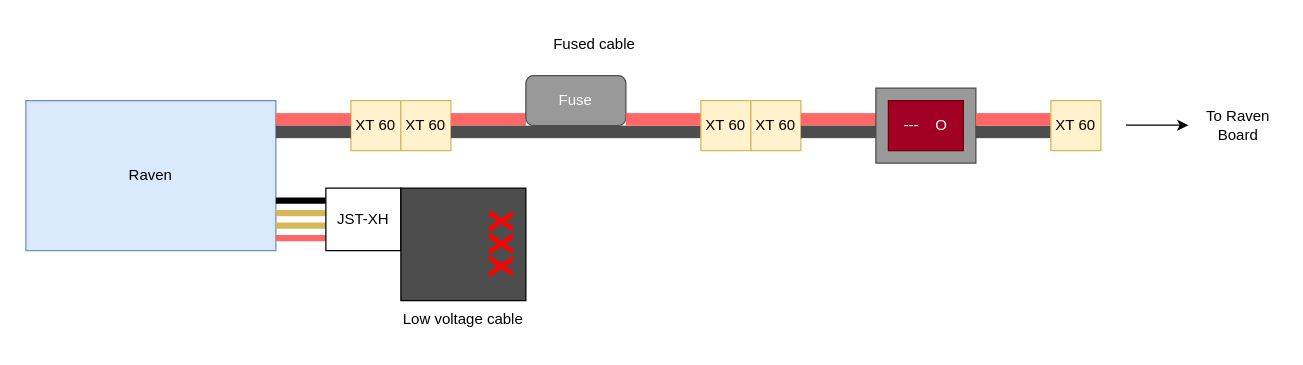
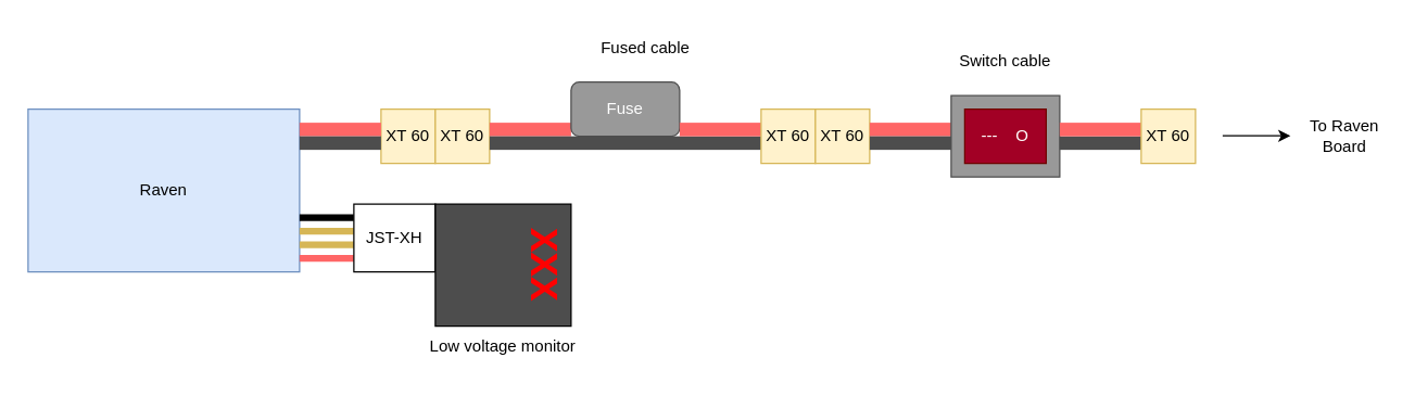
  <mxCell id="0" />
  <mxCell id="1" parent="0" />
  <mxCell id="2" value="Raven" style="rounded=0;whiteSpace=wrap;html=1;fillColor=#dae8fc;strokeColor=#6c8ebf;" parent="1" vertex="1"><mxGeometry x="20" y="80" width="200" height="120" as="geometry" /></mxCell>
  <mxCell id="3" value="XT 60" style="rounded=0;whiteSpace=wrap;html=1;fillColor=#fff2cc;strokeColor=#d6b656;" parent="1" vertex="1"><mxGeometry x="280" y="80" width="40" height="40" as="geometry" /></mxCell>
  <mxCell id="4" value="XT 60" style="rounded=0;whiteSpace=wrap;html=1;fillColor=#fff2cc;strokeColor=#d6b656;" parent="1" vertex="1"><mxGeometry x="320" y="80" width="40" height="40" as="geometry" /></mxCell>
  <mxCell id="5" value="" style="rounded=0;whiteSpace=wrap;html=1;fillColor=#FF6666;strokeColor=none;" parent="1" vertex="1"><mxGeometry x="220" y="90" width="60" height="10" as="geometry" /></mxCell>
  <mxCell id="6" value="" style="rounded=0;whiteSpace=wrap;html=1;fillColor=#4D4D4D;strokeColor=none;" parent="1" vertex="1"><mxGeometry x="220" y="100" width="60" height="10" as="geometry" /></mxCell>
  <mxCell id="7" value="" style="rounded=0;whiteSpace=wrap;html=1;fillColor=#FF6666;strokeColor=none;" parent="1" vertex="1"><mxGeometry x="360" y="90" width="60" height="10" as="geometry" /></mxCell>
  <mxCell id="8" value="" style="rounded=0;whiteSpace=wrap;html=1;fillColor=#4D4D4D;strokeColor=none;" parent="1" vertex="1"><mxGeometry x="360" y="100" width="200" height="10" as="geometry" /></mxCell>
  <mxCell id="9" value="&lt;span style=&quot;color: rgb(255, 255, 255);&quot;&gt;Fuse&lt;/span&gt;" style="whiteSpace=wrap;html=1;fillColor=#999999;strokeColor=#4D4D4D;rounded=1;" parent="1" vertex="1"><mxGeometry x="420" y="60" width="80" height="40" as="geometry" /></mxCell>
  <mxCell id="10" value="" style="rounded=0;whiteSpace=wrap;html=1;fillColor=#FF6666;strokeColor=none;" parent="1" vertex="1"><mxGeometry x="500" y="90" width="60" height="10" as="geometry" /></mxCell>
  <mxCell id="11" value="XT 60" style="rounded=0;whiteSpace=wrap;html=1;fillColor=#fff2cc;strokeColor=#d6b656;" parent="1" vertex="1"><mxGeometry x="560" y="80" width="40" height="40" as="geometry" /></mxCell>
  <mxCell id="12" value="" style="endArrow=classic;html=1;rounded=0;" parent="1" edge="1"><mxGeometry width="50" height="50" relative="1" as="geometry"><mxPoint x="900" y="99.66" as="sourcePoint" /><mxPoint x="950" y="99.66" as="targetPoint" /></mxGeometry></mxCell>
  <mxCell id="13" value="To Raven Board" style="text;html=1;align=center;verticalAlign=middle;whiteSpace=wrap;rounded=0;" parent="1" vertex="1"><mxGeometry x="960" y="80" width="60" height="40" as="geometry" /></mxCell>
  <mxCell id="14" value="" style="endArrow=none;html=1;rounded=0;strokeWidth=5;fillColor=#fff2cc;strokeColor=#d6b656;" parent="1" edge="1"><mxGeometry width="50" height="50" relative="1" as="geometry"><mxPoint x="220" y="170" as="sourcePoint" /><mxPoint x="260" y="170" as="targetPoint" /></mxGeometry></mxCell>
  <mxCell id="15" value="" style="endArrow=none;html=1;rounded=0;strokeWidth=5;fillColor=#fff2cc;strokeColor=#d6b656;" parent="1" edge="1"><mxGeometry width="50" height="50" relative="1" as="geometry"><mxPoint x="220" y="180" as="sourcePoint" /><mxPoint x="260" y="180" as="targetPoint" /></mxGeometry></mxCell>
  <mxCell id="16" value="" style="endArrow=none;html=1;rounded=0;strokeWidth=5;fillColor=#f8cecc;strokeColor=#FF6666;" parent="1" edge="1"><mxGeometry width="50" height="50" relative="1" as="geometry"><mxPoint x="220" y="190" as="sourcePoint" /><mxPoint x="260" y="190" as="targetPoint" /></mxGeometry></mxCell>
  <mxCell id="17" value="" style="endArrow=none;html=1;rounded=0;strokeWidth=5;" parent="1" edge="1"><mxGeometry width="50" height="50" relative="1" as="geometry"><mxPoint x="220" y="160" as="sourcePoint" /><mxPoint x="260" y="160" as="targetPoint" /></mxGeometry></mxCell>
  <mxCell id="18" value="JST-XH" style="rounded=0;whiteSpace=wrap;html=1;" parent="1" vertex="1"><mxGeometry x="260" y="150" width="60" height="50" as="geometry" /></mxCell>
  <mxCell id="19" value="" style="rounded=0;whiteSpace=wrap;html=1;fillColor=#4D4D4D;" parent="1" vertex="1"><mxGeometry x="320" y="150" width="100" height="90" as="geometry" /></mxCell>
  <mxCell id="20" value="&lt;font style=&quot;font-size: 30px;&quot; face=&quot;Courier New&quot;&gt;&lt;b&gt;&lt;span style=&quot;color: rgb(255, 0, 0);&quot;&gt;XXX&lt;/span&gt;&lt;/b&gt;&lt;/font&gt;" style="text;html=1;align=center;verticalAlign=middle;whiteSpace=wrap;rounded=0;rotation=90;" parent="1" vertex="1"><mxGeometry x="355" y="175" width="90" height="40" as="geometry" /></mxCell>
  <mxCell id="21" value="Fused cable" style="text;html=1;align=center;verticalAlign=middle;whiteSpace=wrap;rounded=0;" parent="1" vertex="1"><mxGeometry x="415" y="20" width="120" height="30" as="geometry" /></mxCell>
- <mxCell id="22" value="Low voltage cable" style="text;html=1;align=center;verticalAlign=middle;whiteSpace=wrap;rounded=0;" parent="1" vertex="1"><mxGeometry x="310" y="240" width="120" height="30" as="geometry" /></mxCell>
+ <mxCell id="22" value="Low voltage monitor" style="text;html=1;align=center;verticalAlign=middle;whiteSpace=wrap;rounded=0;" parent="1" vertex="1"><mxGeometry x="310" y="240" width="120" height="30" as="geometry" /></mxCell>
  <mxCell id="23" value="XT 60" style="rounded=0;whiteSpace=wrap;html=1;fillColor=#fff2cc;strokeColor=#d6b656;" vertex="1" parent="1"><mxGeometry x="600" y="80" width="40" height="40" as="geometry" /></mxCell>
  <mxCell id="24" value="" style="rounded=0;whiteSpace=wrap;html=1;fillColor=#FF6666;strokeColor=none;" vertex="1" parent="1"><mxGeometry x="640" y="90" width="60" height="10" as="geometry" /></mxCell>
  <mxCell id="25" value="" style="rounded=0;whiteSpace=wrap;html=1;fillColor=#4D4D4D;strokeColor=none;" vertex="1" parent="1"><mxGeometry x="640" y="100" width="200" height="10" as="geometry" /></mxCell>
  <mxCell id="26" value="" style="rounded=0;whiteSpace=wrap;html=1;fillColor=#999999;strokeColor=#4D4D4D;" vertex="1" parent="1"><mxGeometry x="700" y="70" width="80" height="60" as="geometry" /></mxCell>
  <mxCell id="27" value="" style="rounded=0;whiteSpace=wrap;html=1;fillColor=#FF6666;strokeColor=none;" vertex="1" parent="1"><mxGeometry x="780" y="90" width="60" height="10" as="geometry" /></mxCell>
  <mxCell id="28" value="XT 60" style="rounded=0;whiteSpace=wrap;html=1;fillColor=#fff2cc;strokeColor=#d6b656;" vertex="1" parent="1"><mxGeometry x="840" y="80" width="40" height="40" as="geometry" /></mxCell>
+ <mxCell id="29" value="Switch cable" style="text;html=1;align=center;verticalAlign=middle;whiteSpace=wrap;rounded=0;" vertex="1" parent="1"><mxGeometry x="680" y="30" width="120" height="30" as="geometry" /></mxCell>
  <mxCell id="30" value="&lt;font color=&quot;#ffffff&quot;&gt;---&amp;nbsp; &amp;nbsp; O&lt;/font&gt;" style="rounded=0;whiteSpace=wrap;html=1;fillColor=#a20025;strokeColor=#6F0000;fontColor=#ffffff;" vertex="1" parent="1"><mxGeometry x="710" y="80" width="60" height="40" as="geometry" /></mxCell>
